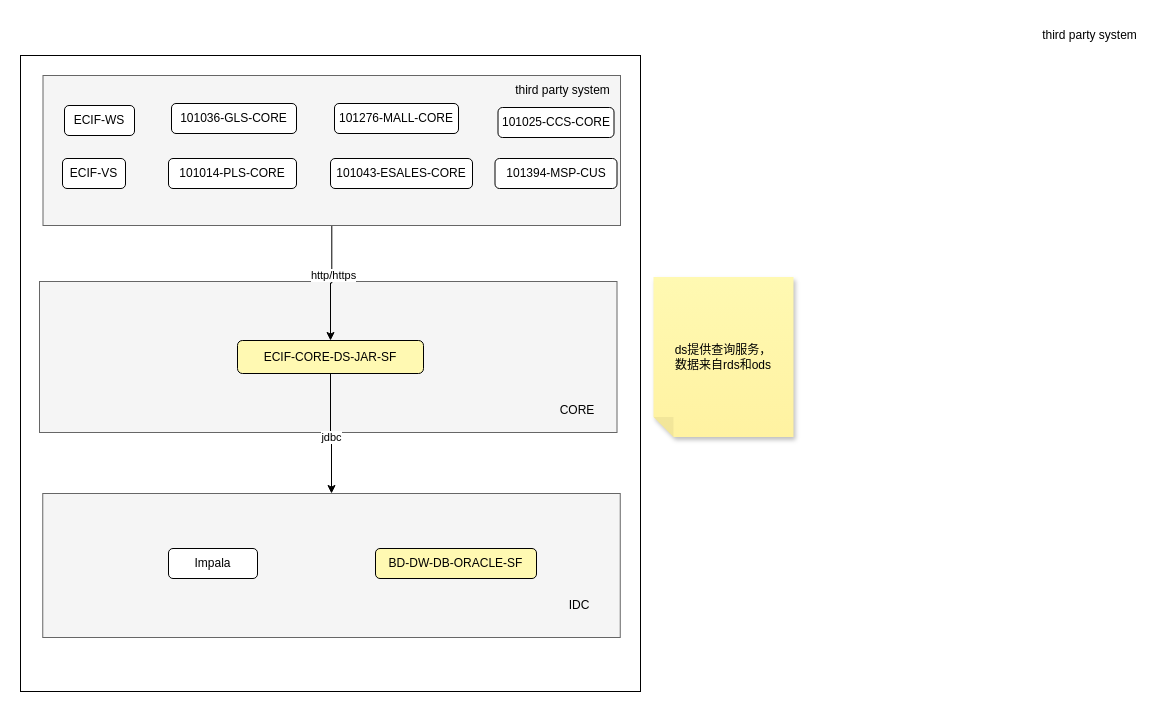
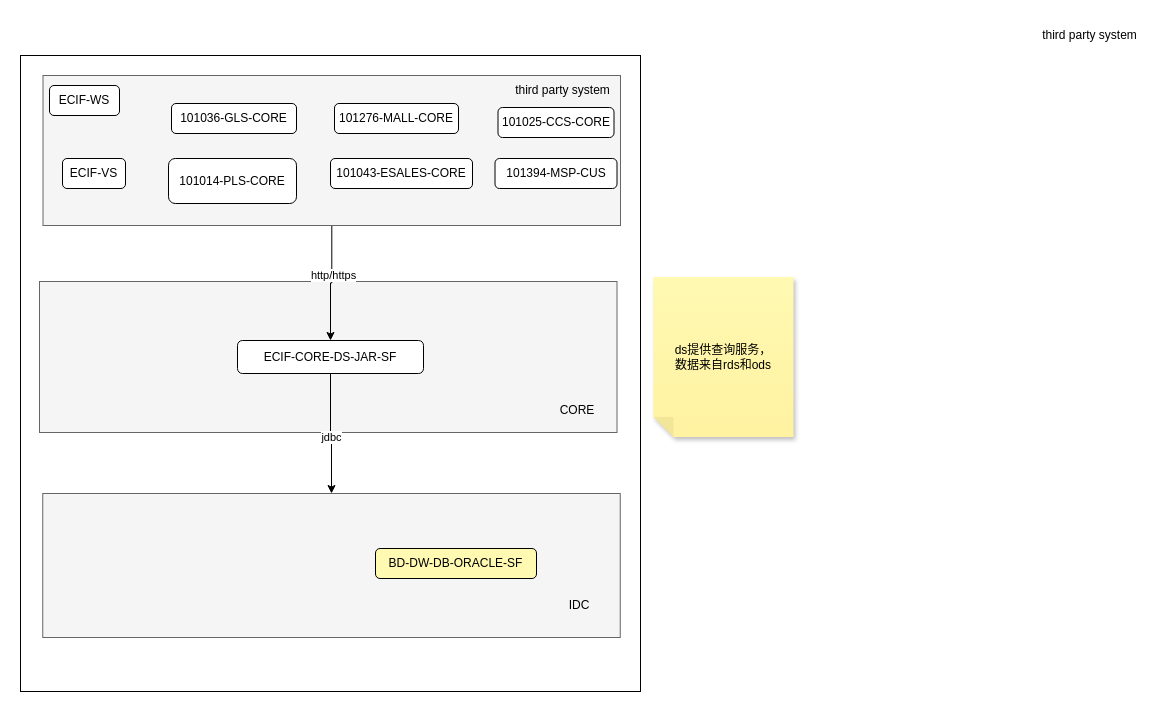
  <mxCell id="0" />
  <mxCell id="1" parent="0" />
  <mxCell id="2" value="" style="rounded=0;whiteSpace=wrap;html=1;" parent="1" vertex="1"><mxGeometry x="20" y="55" width="620" height="636" as="geometry" /></mxCell>
  <mxCell id="3" value="" style="rounded=0;whiteSpace=wrap;html=1;fillColor=#f5f5f5;fontColor=#333333;strokeColor=#666666;" parent="1" vertex="1"><mxGeometry x="39" y="281" width="577.5" height="151" as="geometry" /></mxCell>
  <mxCell id="4" value="" style="edgeStyle=orthogonalEdgeStyle;rounded=0;orthogonalLoop=1;jettySize=auto;html=1;" edge="1" parent="1" source="6" target="9"><mxGeometry relative="1" as="geometry" /></mxCell>
  <mxCell id="5" value="http/https" style="edgeLabel;html=1;align=center;verticalAlign=middle;resizable=0;points=[];" vertex="1" connectable="0" parent="4"><mxGeometry x="-0.154" y="1" relative="1" as="geometry"><mxPoint as="offset" /></mxGeometry></mxCell>
  <mxCell id="6" value="" style="rounded=0;whiteSpace=wrap;html=1;fillColor=#f5f5f5;fontColor=#333333;strokeColor=#666666;" parent="1" vertex="1"><mxGeometry x="42.5" y="75" width="577.5" height="150" as="geometry" /></mxCell>
  <mxCell id="7" value="" style="edgeStyle=orthogonalEdgeStyle;rounded=0;orthogonalLoop=1;jettySize=auto;html=1;entryX=0.5;entryY=0;entryDx=0;entryDy=0;" edge="1" parent="1" source="9" target="16"><mxGeometry relative="1" as="geometry"><mxPoint x="330" y="453" as="targetPoint" /></mxGeometry></mxCell>
  <mxCell id="8" value="jdbc" style="edgeLabel;html=1;align=center;verticalAlign=middle;resizable=0;points=[];" vertex="1" connectable="0" parent="7"><mxGeometry x="0.05" y="-1" relative="1" as="geometry"><mxPoint as="offset" /></mxGeometry></mxCell>
- <mxCell id="9" value="ECIF-CORE-DS-JAR-SF" style="rounded=1;whiteSpace=wrap;html=1;fillColor=#fff9b2;" parent="1" vertex="1"><mxGeometry x="237" y="340" width="186" height="33" as="geometry" /></mxCell>
+ <mxCell id="9" value="ECIF-CORE-DS-JAR-SF" style="rounded=1;whiteSpace=wrap;html=1;" parent="1" vertex="1"><mxGeometry x="237" y="340" width="186" height="33" as="geometry" /></mxCell>
  <mxCell id="10" value="101276-MALL-CORE" style="rounded=1;whiteSpace=wrap;html=1;" parent="1" vertex="1"><mxGeometry x="334" y="103" width="124" height="30" as="geometry" /></mxCell>
  <mxCell id="11" value="CORE" style="text;html=1;align=center;verticalAlign=middle;whiteSpace=wrap;rounded=0;fillColor=none;" parent="1" vertex="1"><mxGeometry x="547" y="395" width="60" height="30" as="geometry" /></mxCell>
- <mxCell id="12" value="ECIF-WS" style="rounded=1;whiteSpace=wrap;html=1;" parent="1" vertex="1"><mxGeometry x="64" y="105" width="70" height="30" as="geometry" /></mxCell>
+ <mxCell id="12" value="ECIF-WS" style="rounded=1;whiteSpace=wrap;html=1;" parent="1" vertex="1"><mxGeometry x="49" y="85" width="70" height="30" as="geometry" /></mxCell>
  <mxCell id="13" value="third party system" style="text;html=1;align=center;verticalAlign=middle;whiteSpace=wrap;rounded=0;fillColor=none;" parent="1" vertex="1"><mxGeometry x="505.75" y="75" width="113" height="30" as="geometry" /></mxCell>
  <mxCell id="14" value="third party system" style="text;html=1;align=center;verticalAlign=middle;whiteSpace=wrap;rounded=0;" parent="1" vertex="1"><mxGeometry x="1033" y="20" width="113" height="30" as="geometry" /></mxCell>
  <mxCell id="15" value="ECIF-VS" style="rounded=1;whiteSpace=wrap;html=1;" parent="1" vertex="1"><mxGeometry x="62" y="158" width="63" height="30" as="geometry" /></mxCell>
  <mxCell id="16" value="" style="rounded=0;whiteSpace=wrap;html=1;fillColor=#f5f5f5;fontColor=#333333;strokeColor=#666666;" parent="1" vertex="1"><mxGeometry x="42.25" y="493" width="577.5" height="144" as="geometry" /></mxCell>
  <mxCell id="17" value="101036-GLS-CORE" style="rounded=1;whiteSpace=wrap;html=1;" parent="1" vertex="1"><mxGeometry x="171" y="103" width="125" height="30" as="geometry" /></mxCell>
- <mxCell id="18" value="101014-PLS-CORE" style="rounded=1;whiteSpace=wrap;html=1;" parent="1" vertex="1"><mxGeometry x="168" y="158" width="128" height="30" as="geometry" /></mxCell>
+ <mxCell id="18" value="101014-PLS-CORE" style="rounded=1;whiteSpace=wrap;html=1;" parent="1" vertex="1"><mxGeometry x="168" y="158" width="128" height="45" as="geometry" /></mxCell>
  <mxCell id="19" value="101043-ESALES-CORE" style="rounded=1;whiteSpace=wrap;html=1;" vertex="1" parent="1"><mxGeometry x="330" y="158" width="142" height="30" as="geometry" /></mxCell>
  <mxCell id="20" value="101025-CCS-CORE" style="rounded=1;whiteSpace=wrap;html=1;" vertex="1" parent="1"><mxGeometry x="497.5" y="107" width="116" height="30" as="geometry" /></mxCell>
  <mxCell id="21" value="101394-MSP-CUS" style="rounded=1;whiteSpace=wrap;html=1;" vertex="1" parent="1"><mxGeometry x="494.5" y="158" width="122" height="30" as="geometry" /></mxCell>
- <mxCell id="22" value="Impala" style="rounded=1;whiteSpace=wrap;html=1;" vertex="1" parent="1"><mxGeometry x="168" y="548" width="89" height="30" as="geometry" /></mxCell>
  <mxCell id="23" value="BD-DW-DB-ORACLE-SF" style="rounded=1;whiteSpace=wrap;html=1;fillColor=#fff9b2;" vertex="1" parent="1"><mxGeometry x="375" y="548" width="161" height="30" as="geometry" /></mxCell>
  <mxCell id="24" value="IDC" style="text;html=1;align=center;verticalAlign=middle;whiteSpace=wrap;rounded=0;fillColor=none;" vertex="1" parent="1"><mxGeometry x="548.75" y="590" width="60" height="30" as="geometry" /></mxCell>
  <mxCell id="25" value="ds提供查询服务，&lt;div&gt;数据来自rds和ods&lt;/div&gt;" style="shape=note;whiteSpace=wrap;html=1;backgroundOutline=1;fontColor=#000000;darkOpacity=0.05;fillColor=#FFF9B2;strokeColor=none;fillStyle=solid;direction=west;gradientDirection=north;gradientColor=#FFF2A1;shadow=1;size=20;pointerEvents=1;" vertex="1" parent="1"><mxGeometry x="653" y="276.5" width="140" height="160" as="geometry" /></mxCell>
